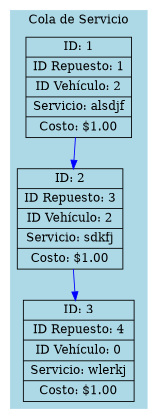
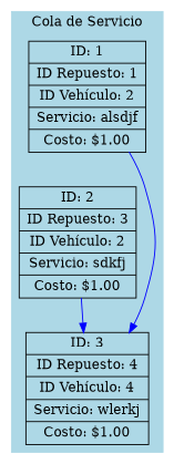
  digraph {
    rankdir=TB
    node [shape=record]
    edge [color=blue constraint=true]
    n1 [label="{{ID: 1}|{ID Repuesto: 1}|{ID Vehículo: 2}|{Servicio: alsdjf}|{Costo: $1.00}}"]
    n2 [label="{{ID: 2}|{ID Repuesto: 3}|{ID Vehículo: 2}|{Servicio: sdkfj}|{Costo: $1.00}}"]
-   n3 [label="{{ID: 3}|{ID Repuesto: 4}|{ID Vehículo: 0}|{Servicio: wlerkj}|{Costo: $1.00}}"]
+   n3 [label="{{ID: 3}|{ID Repuesto: 4}|{ID Vehículo: 4}|{Servicio: wlerkj}|{Costo: $1.00}}"]
    subgraph cluster_1 {
      color=lightblue
      label="Cola de Servicio"
      style=filled
      n1
      n2
      n3
    }
-   n1 -> n2
+   n1 -> n3
    n2 -> n3
  }
